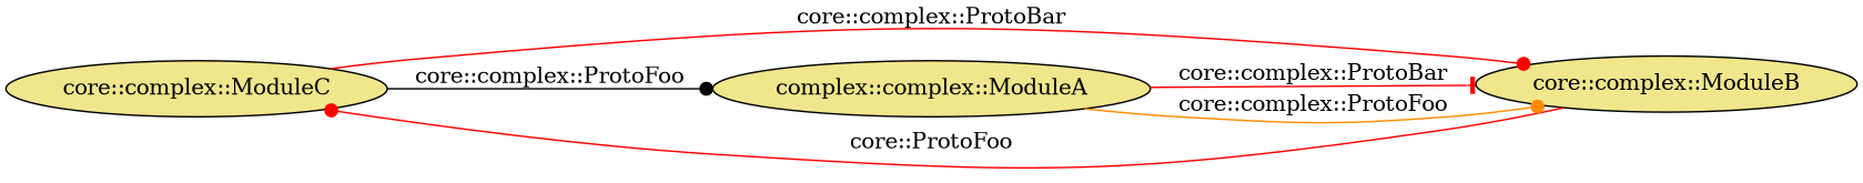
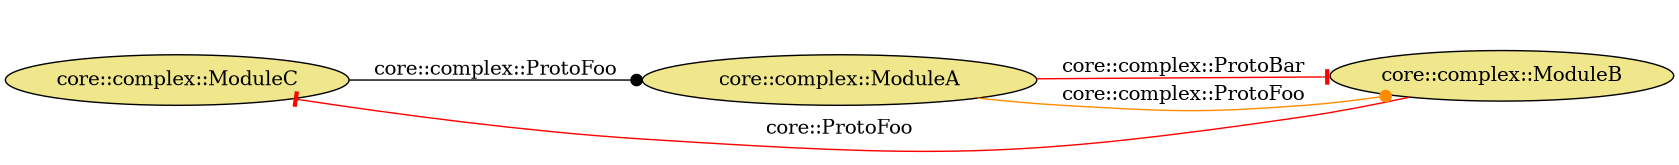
  digraph {
    rankdir=LR
    node [fillcolor=khaki style=filled]
    edge [arrowhead=dot color=red]
    n1 [label="core::complex::ModuleC"]
    n2 [label="core::complex::ModuleB"]
-   n3 [label="complex::complex::ModuleA"]
-   n1 -> n2 [label="core::complex::ProtoBar"]
+   n3 [label="core::complex::ModuleA"]
    n1 -> n3 [color=black label="core::complex::ProtoFoo"]
-   n2 -> n1 [label="core::ProtoFoo"]
+   n2 -> n1 [arrowhead=tee label="core::ProtoFoo"]
    n3 -> n2 [arrowhead=tee label="core::complex::ProtoBar"]
    n3 -> n2 [color=darkorange label="core::complex::ProtoFoo"]
  }
